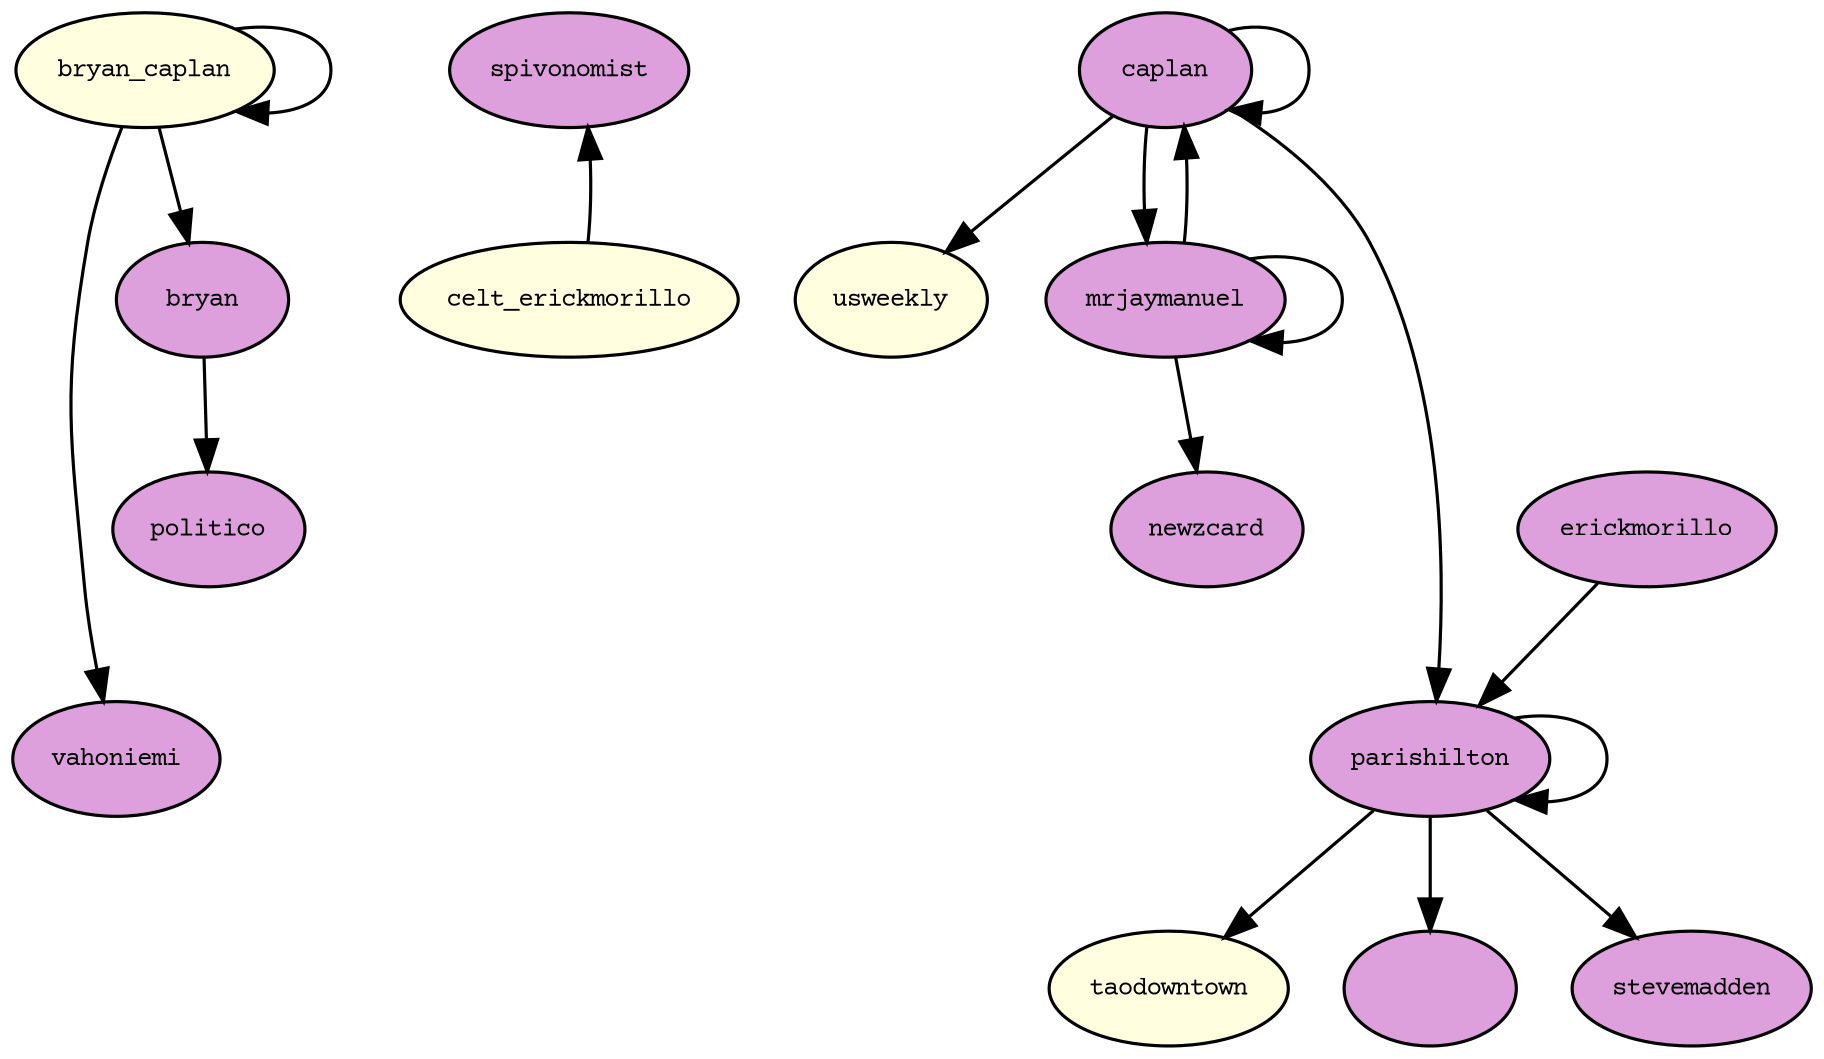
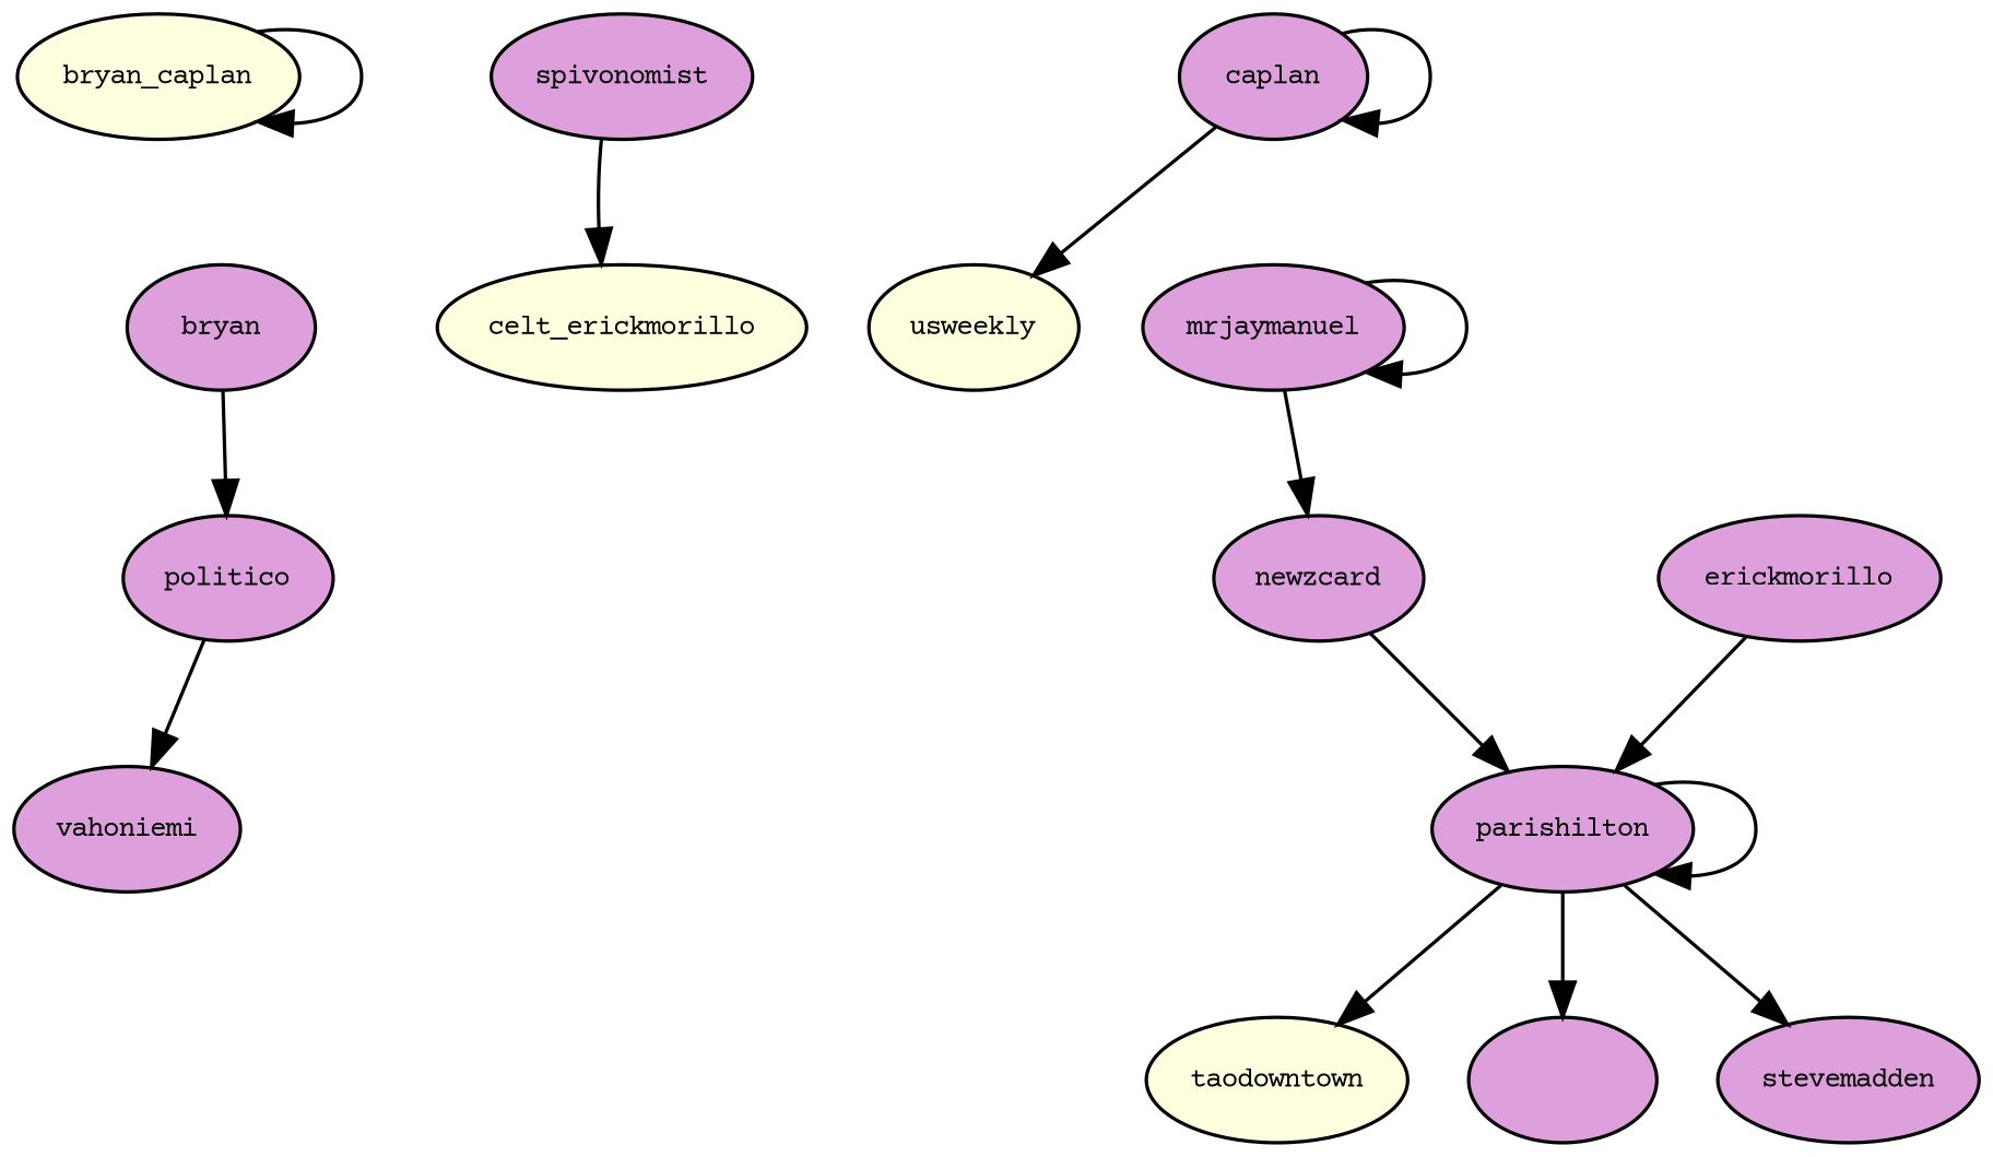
  digraph {
    fontname="Courier Prime"
    node [fillcolor=plum fontname="Courier Prime" fontsize=8 style=filled]
    edge [fontname="Courier Prime" fontsize=8]
    n1 [fillcolor=lightyellow label=bryan_caplan]
    n2 [label=vahoniemi]
    n3 [label=bryan]
    n4 [label=spivonomist]
    n5 [fillcolor=lightyellow label=celt_erickmorillo]
    n6 [label=politico]
    n7 [label=caplan]
    n8 [fillcolor=lightyellow label=usweekly]
    n9 [label=mrjaymanuel]
    n10 [label=parishilton]
    n11 [label=newzcard]
    n12 [fillcolor=lightyellow label=taodowntown]
    ""
    n14 [label=stevemadden]
    n15 [label=erickmorillo]
    n1 -> n1
-   n1 -> n2
-   n1 -> n3
+   n6 -> n2
    n3 -> n6
-   n5 -> n4
+   n4 -> n5
    n7 -> n7
    n7 -> n8
-   n7 -> n9
-   n7 -> n10
-   n9 -> n7
+   n11 -> n10
    n9 -> n9
    n9 -> n11
    n10 -> n10
    n10 -> n12
    n10 -> ""
    n10 -> n14
    n15 -> n10
  }
